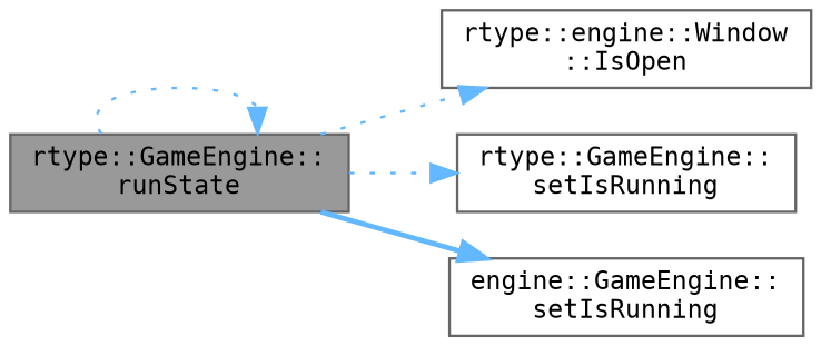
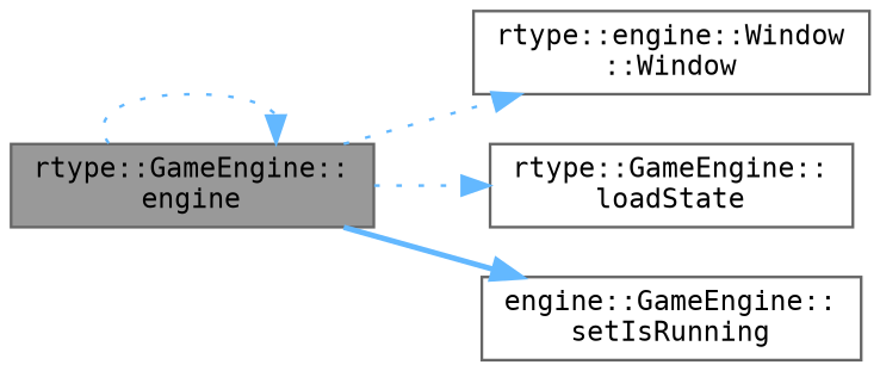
  digraph {
    fontname="DejaVu Sans Mono"
    rankdir=LR
    node [color=grey40 fillcolor=white fontname="DejaVu Sans Mono" fontsize=10 shape=box style=filled]
    edge [color=steelblue1 fontname="DejaVu Sans Mono" fontsize=10 labelfontname=Helvetica labelfontsize=10 style=dotted]
-   n1 [color=gray40 fillcolor=grey60 fontcolor=black height=0.2 label="rtype::GameEngine::\lrunState" width=0.4]
-   n2 [height=0.2 label="rtype::engine::Window\l::IsOpen" width=0.4]
-   n3 [height=0.2 label="rtype::GameEngine::\lsetIsRunning" width=0.4]
+   n1 [color=gray40 fillcolor=grey60 fontcolor=black height=0.2 label="rtype::GameEngine::\lengine" width=0.4]
+   n2 [height=0.2 label="rtype::engine::Window\l::Window" width=0.4]
+   n3 [height=0.2 label="rtype::GameEngine::\lloadState" width=0.4]
    n4 [height=0.2 label="engine::GameEngine::\lsetIsRunning" width=0.4]
    n1 -> n1
    n1 -> n2
    n1 -> n3
    n1 -> n4 [style=bold]
  }
